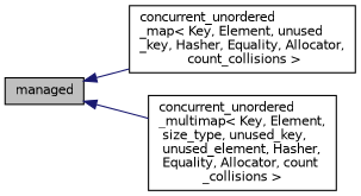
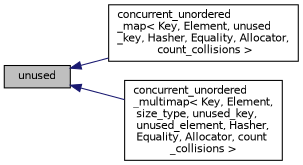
  digraph {
    rankdir=LR
    node [color=black fillcolor=white fontname=Helvetica fontsize=10 shape=record style=filled]
    edge [color=midnightblue dir=back fontname=Helvetica fontsize=10 labelfontname=Helvetica labelfontsize=10 style=solid]
-   n1 [fillcolor=grey75 fontcolor=black height=0.2 label=managed width=0.4]
+   n1 [fillcolor=grey75 fontcolor=black height=0.2 label=unused width=0.4]
    n2 [height=0.2 label="concurrent_unordered\l_map\< Key, Element, unused\l_key, Hasher, Equality, Allocator,\l count_collisions \>" width=0.4]
    n3 [height=0.2 label="concurrent_unordered\l_multimap\< Key, Element,\l size_type, unused_key,\l unused_element, Hasher,\l Equality, Allocator, count\l_collisions \>" width=0.4]
    n1 -> n2
    n1 -> n3
  }
